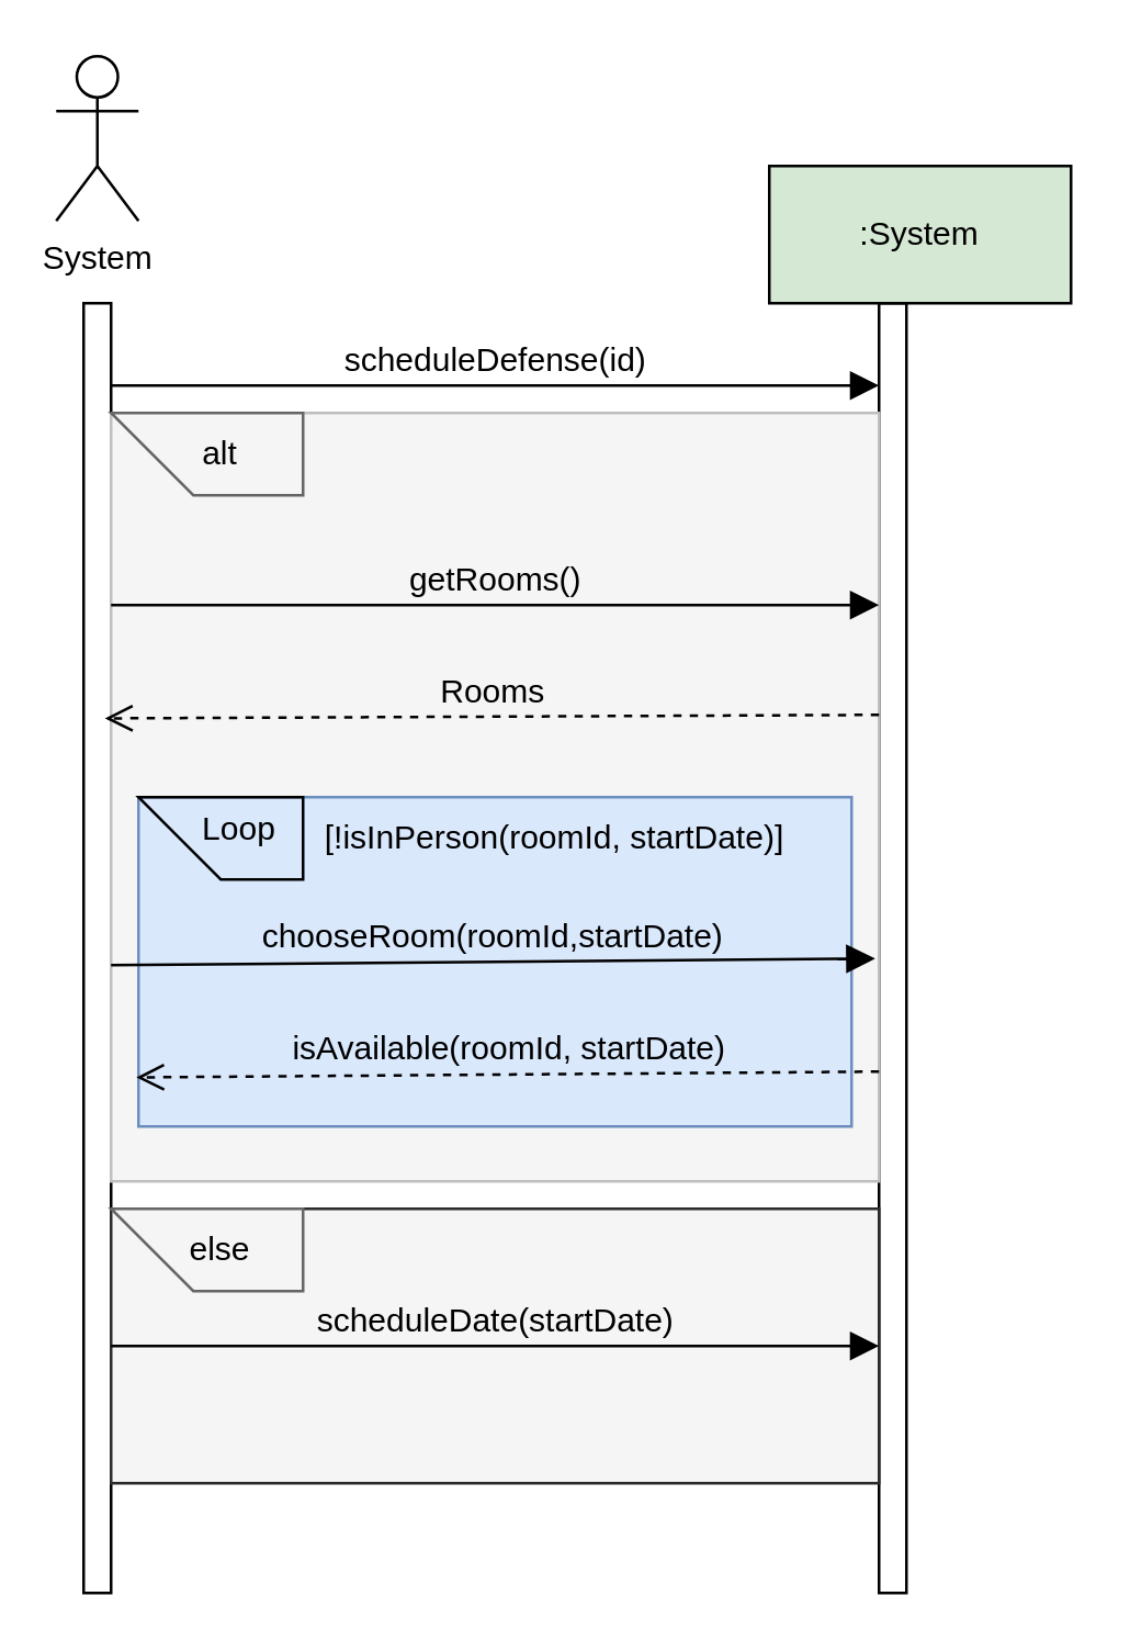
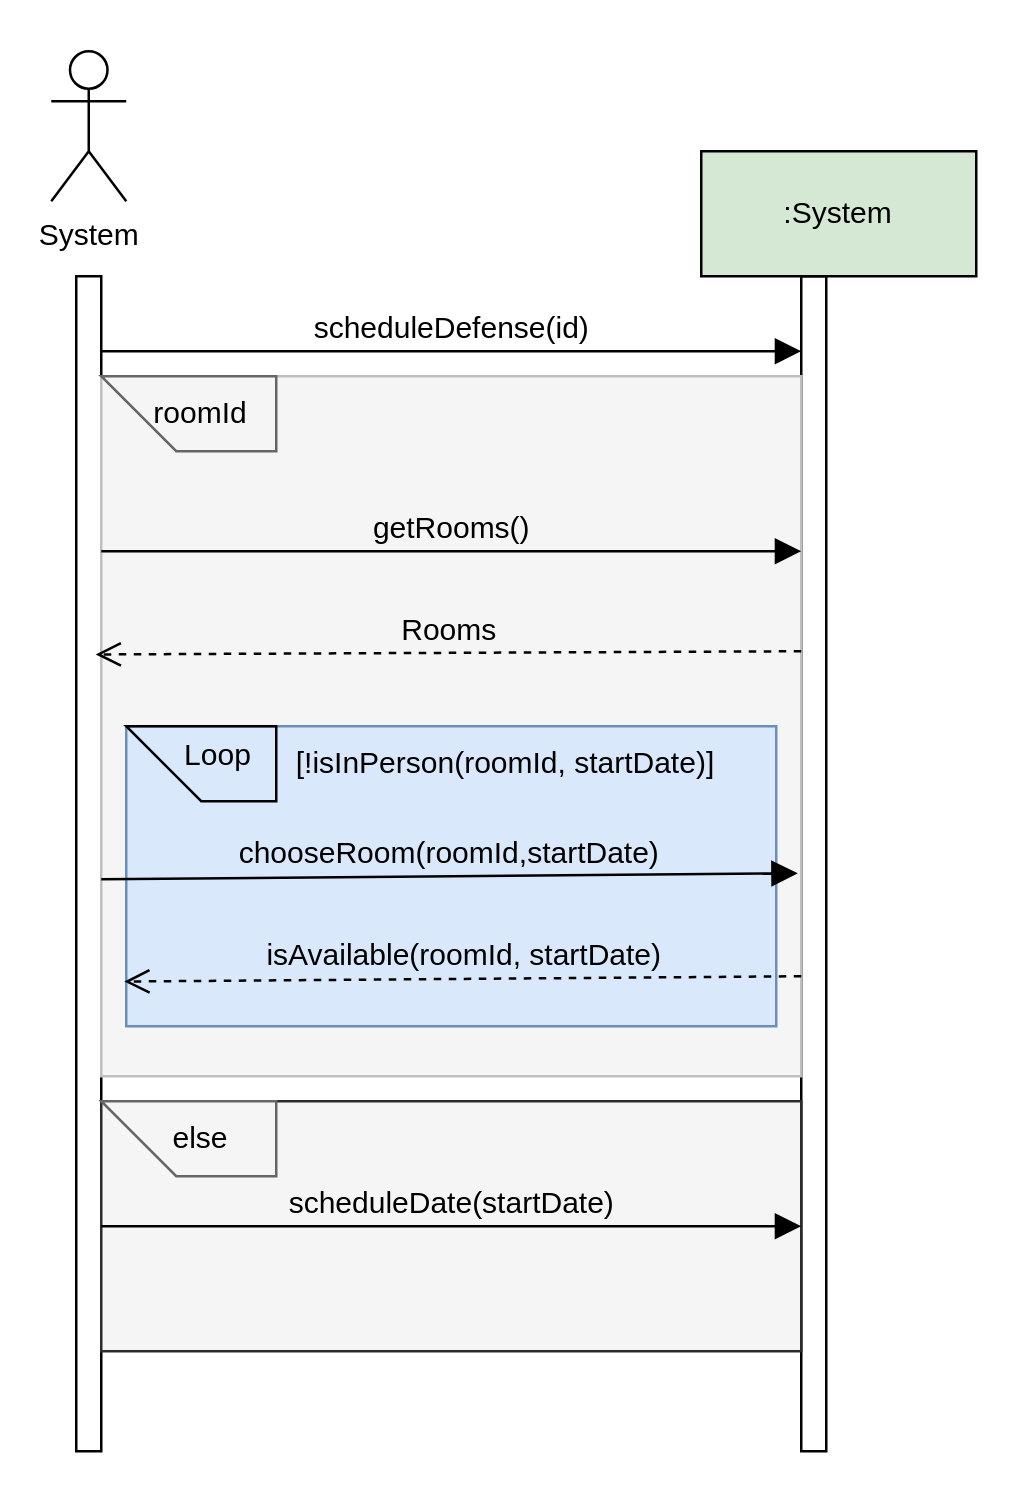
  <mxCell id="0" />
  <mxCell id="1" parent="0" />
  <mxCell id="2" value="System" style="shape=umlActor;verticalLabelPosition=bottom;verticalAlign=top;html=1;outlineConnect=0;" vertex="1" parent="1"><mxGeometry x="20" y="20" width="30" height="60" as="geometry" /></mxCell>
  <mxCell id="3" value="" style="html=1;points=[[0,0,0,0,5],[0,1,0,0,-5],[1,0,0,0,5],[1,1,0,0,-5]];perimeter=orthogonalPerimeter;outlineConnect=0;targetShapes=umlLifeline;portConstraint=eastwest;newEdgeStyle={&quot;curved&quot;:0,&quot;rounded&quot;:0};" vertex="1" parent="1"><mxGeometry x="320" y="110" width="10" height="470" as="geometry" /></mxCell>
  <mxCell id="4" value="" style="html=1;points=[[0,0,0,0,5],[0,1,0,0,-5],[1,0,0,0,5],[1,1,0,0,-5]];perimeter=orthogonalPerimeter;outlineConnect=0;targetShapes=umlLifeline;portConstraint=eastwest;newEdgeStyle={&quot;curved&quot;:0,&quot;rounded&quot;:0};" vertex="1" parent="1"><mxGeometry x="30" y="110" width="10" height="470" as="geometry" /></mxCell>
  <mxCell id="5" value="scheduleDefense(id)" style="html=1;verticalAlign=bottom;endArrow=block;curved=0;rounded=0;fontSize=12;startSize=8;endSize=8;" edge="1" parent="1" target="3"><mxGeometry width="80" relative="1" as="geometry"><mxPoint x="40" y="140" as="sourcePoint" /><mxPoint x="120" y="140" as="targetPoint" /><mxPoint as="offset" /></mxGeometry></mxCell>
  <mxCell id="6" value="" style="rounded=0;whiteSpace=wrap;html=1;fillColor=#f5f5f5;strokeColor=#BFBFBF;fontColor=#333333;fillStyle=solid;" vertex="1" parent="1"><mxGeometry x="40" y="150" width="280" height="280" as="geometry" /></mxCell>
  <mxCell id="7" value="" style="shape=manualInput;whiteSpace=wrap;html=1;rotation=-90;align=center;fillColor=#f5f5f5;fontColor=#333333;strokeColor=#666666;" vertex="1" parent="1"><mxGeometry x="60" y="130" width="30" height="70" as="geometry" /></mxCell>
- <mxCell id="8" value="alt" style="text;html=1;align=center;verticalAlign=middle;whiteSpace=wrap;rounded=0;fontSize=12;" vertex="1" parent="1"><mxGeometry x="50" y="150" width="60" height="30" as="geometry" /></mxCell>
+ <mxCell id="8" value="roomId" style="text;html=1;align=center;verticalAlign=middle;whiteSpace=wrap;rounded=0;fontSize=12;" vertex="1" parent="1"><mxGeometry x="50" y="150" width="60" height="30" as="geometry" /></mxCell>
  <mxCell id="9" value="getRooms()" style="html=1;verticalAlign=bottom;endArrow=block;curved=0;rounded=0;fontSize=12;startSize=8;endSize=8;labelBackgroundColor=none;" edge="1" parent="1"><mxGeometry width="80" relative="1" as="geometry"><mxPoint x="40" y="220" as="sourcePoint" /><mxPoint x="320" y="220" as="targetPoint" /></mxGeometry></mxCell>
  <mxCell id="10" value="Rooms" style="html=1;verticalAlign=bottom;endArrow=open;dashed=1;endSize=8;curved=0;rounded=0;fontSize=12;entryX=-0.008;entryY=0.588;entryDx=0;entryDy=0;entryPerimeter=0;exitX=1;exitY=0.584;exitDx=0;exitDy=0;exitPerimeter=0;labelBackgroundColor=none;" edge="1" parent="1"><mxGeometry relative="1" as="geometry"><mxPoint x="320" y="260" as="sourcePoint" /><mxPoint x="37.76" y="261.28" as="targetPoint" /></mxGeometry></mxCell>
  <mxCell id="11" value="" style="rounded=0;whiteSpace=wrap;html=1;fillColor=#dae8fc;strokeColor=#6c8ebf;" vertex="1" parent="1"><mxGeometry x="50" y="290" width="260" height="120" as="geometry" /></mxCell>
  <mxCell id="12" value="Loop" style="text;html=1;align=center;verticalAlign=middle;whiteSpace=wrap;rounded=0;fontSize=12;" vertex="1" parent="1"><mxGeometry x="57" y="287" width="60" height="30" as="geometry" /></mxCell>
  <mxCell id="13" value="" style="shape=manualInput;whiteSpace=wrap;html=1;rotation=-90;align=center;fillColor=none;" vertex="1" parent="1"><mxGeometry x="65" y="275" width="30" height="60" as="geometry" /></mxCell>
  <mxCell id="14" value="[!isInPerson(roomId, startDate)]" style="text;html=1;align=center;verticalAlign=middle;whiteSpace=wrap;rounded=0;fontSize=12;" vertex="1" parent="1"><mxGeometry x="114" y="290" width="176" height="30" as="geometry" /></mxCell>
  <mxCell id="15" value="chooseRoom(roomId,startDate)" style="html=1;verticalAlign=bottom;endArrow=block;curved=0;rounded=0;fontSize=12;startSize=8;endSize=8;entryX=0.995;entryY=0.397;entryDx=0;entryDy=0;entryPerimeter=0;labelBackgroundColor=none;" edge="1" parent="1"><mxGeometry width="80" relative="1" as="geometry"><mxPoint x="40" y="351.18" as="sourcePoint" /><mxPoint x="318.6" y="348.82" as="targetPoint" /></mxGeometry></mxCell>
  <mxCell id="16" value="isAvailable(roomId, startDate)" style="html=1;verticalAlign=bottom;endArrow=open;dashed=1;endSize=8;curved=0;rounded=0;fontSize=12;entryX=-0.003;entryY=0.851;entryDx=0;entryDy=0;entryPerimeter=0;labelBackgroundColor=none;" edge="1" parent="1" target="11"><mxGeometry relative="1" as="geometry"><mxPoint x="320" y="390" as="sourcePoint" /><mxPoint x="240" y="390" as="targetPoint" /></mxGeometry></mxCell>
  <mxCell id="17" value=":System" style="html=1;whiteSpace=wrap;fillColor=#d5e8d4;" vertex="1" parent="1"><mxGeometry x="280" y="60" width="110" height="50" as="geometry" /></mxCell>
  <mxCell id="18" value="" style="rounded=0;whiteSpace=wrap;html=1;fillColor=#F5F5F5;strokeColor=#2B2B2B;fontColor=#333333;fillStyle=solid;" vertex="1" parent="1"><mxGeometry x="40" width="280" height="100" as="geometry" y="440" /></mxCell>
  <mxCell id="19" value="" style="shape=manualInput;whiteSpace=wrap;html=1;rotation=-90;align=center;fillColor=#f5f5f5;fontColor=#333333;strokeColor=#666666;" vertex="1" parent="1"><mxGeometry x="60" y="420" width="30" height="70" as="geometry" /></mxCell>
  <mxCell id="20" value="else" style="text;html=1;align=center;verticalAlign=middle;whiteSpace=wrap;rounded=0;fontSize=12;" vertex="1" parent="1"><mxGeometry x="50" width="60" height="30" as="geometry" y="440" /></mxCell>
  <mxCell id="21" value="scheduleDate(startDate)" style="html=1;verticalAlign=bottom;endArrow=block;curved=0;rounded=0;fontSize=12;startSize=8;endSize=8;labelBackgroundColor=none;" edge="1" parent="1"><mxGeometry width="80" relative="1" as="geometry"><mxPoint x="40" y="490" as="sourcePoint" /><mxPoint x="320" y="490" as="targetPoint" /></mxGeometry></mxCell>
